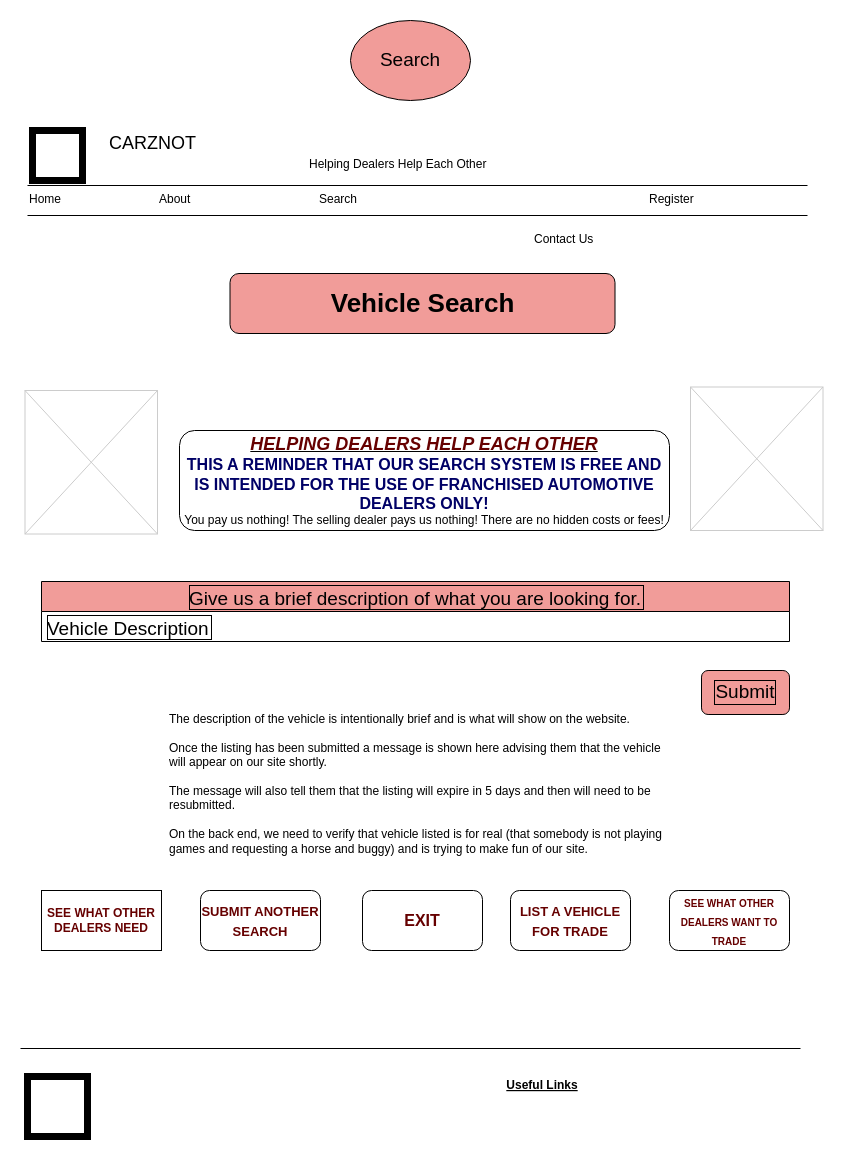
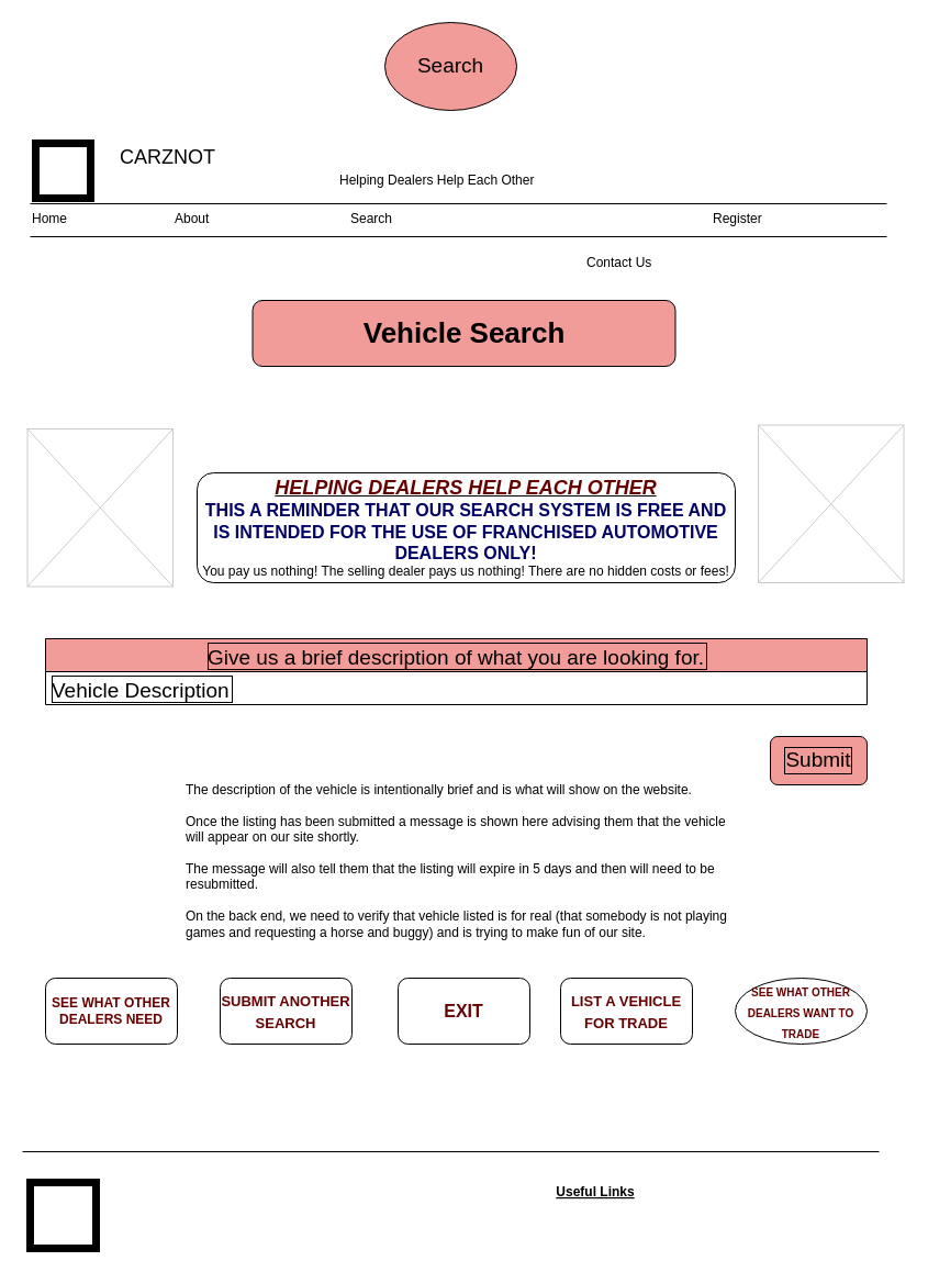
  <mxCell id="0" />
  <mxCell id="1" parent="0" />
  <mxCell id="2" value="CARZNOT" style="text;spacingTop=-5;fontSize=18;fontStyle=0" parent="1" vertex="1"><mxGeometry x="107" y="130" width="230" height="20" as="geometry" /></mxCell>
  <mxCell id="3" value="" style="line;strokeWidth=1" parent="1" vertex="1"><mxGeometry x="27" y="180" width="780" height="10" as="geometry" /></mxCell>
  <mxCell id="4" value="" style="line;strokeWidth=1" parent="1" vertex="1"><mxGeometry x="27" y="210" width="780" height="10" as="geometry" /></mxCell>
  <mxCell id="5" value="Home" style="text;spacingTop=-5;" parent="1" vertex="1"><mxGeometry x="27" y="190" width="30" height="20" as="geometry" /></mxCell>
  <mxCell id="6" value="About" style="text;spacingTop=-5;" parent="1" vertex="1"><mxGeometry x="157" y="190" width="30" height="20" as="geometry" /></mxCell>
  <mxCell id="7" value="Contact Us" style="text;spacingTop=-5;" parent="1" vertex="1"><mxGeometry x="532" y="230" width="30" height="20" as="geometry" /></mxCell>
  <mxCell id="8" value="Search" style="text;spacingTop=-5;" parent="1" vertex="1"><mxGeometry x="317" y="190" width="30" height="20" as="geometry" /></mxCell>
  <mxCell id="9" value="" style="verticalLabelPosition=bottom;verticalAlign=top;strokeWidth=1;shape=mxgraph.mockup.graphics.iconGrid;strokeColor=#CCCCCC;gridSize=1,1;" parent="1" vertex="1"><mxGeometry x="24.5" y="390" width="132.5" height="143.5" as="geometry" /></mxCell>
  <mxCell id="10" value="Register" style="text;spacingTop=-5;" parent="1" vertex="1"><mxGeometry x="647" y="190" width="30" height="20" as="geometry" /></mxCell>
  <mxCell id="11" value="Helping Dealers Help Each Other" style="text;spacingTop=-5;" parent="1" vertex="1"><mxGeometry x="307" y="155" width="30" height="20" as="geometry" /></mxCell>
  <mxCell id="12" value="" style="line;strokeWidth=1" parent="1" vertex="1"><mxGeometry x="20" y="1043" width="780" height="10" as="geometry" /></mxCell>
  <mxCell id="13" value="Logo" style="text;spacingTop=-5;align=center" parent="1" vertex="1"><mxGeometry x="37" y="1086" width="40" height="40" as="geometry" /></mxCell>
  <mxCell id="14" value="" style="whiteSpace=wrap;html=1;aspect=fixed;strokeWidth=7;" parent="1" vertex="1"><mxGeometry x="27" y="1076" width="60" height="60" as="geometry" /></mxCell>
  <mxCell id="15" value="" style="whiteSpace=wrap;html=1;aspect=fixed;strokeWidth=7;" parent="1" vertex="1"><mxGeometry x="32" y="130" width="50" height="50" as="geometry" /></mxCell>
  <mxCell id="16" value="Useful Links" style="text;spacingTop=-5;align=center;fontStyle=5" parent="1" vertex="1"><mxGeometry x="522" y="1076" width="40" height="30" as="geometry" /></mxCell>
  <mxCell id="17" value="&lt;span style=&quot;font-size: 19px;&quot;&gt;Search&lt;/span&gt;" style="ellipse;whiteSpace=wrap;html=1;fillColor=#F19C99;" parent="1" vertex="1"><mxGeometry x="350" y="20" width="120" height="80" as="geometry" /></mxCell>
  <mxCell id="18" value="Vehicle Search" style="rounded=1;whiteSpace=wrap;html=1;fontSize=26;fillColor=#F19C99;fontStyle=1" parent="1" vertex="1"><mxGeometry x="229.5" y="273" width="385" height="60" as="geometry" /></mxCell>
  <mxCell id="19" value="Give us a brief description of what you are looking for." style="swimlane;fontStyle=0;childLayout=stackLayout;horizontal=1;startSize=30;horizontalStack=0;resizeParent=1;resizeParentMax=0;resizeLast=0;collapsible=1;marginBottom=0;labelBorderColor=default;fontSize=19;fillColor=#F19C99;" parent="1" vertex="1"><mxGeometry x="41" y="581" width="748" height="60" as="geometry" /></mxCell>
  <mxCell id="20" value="Vehicle Description" style="text;strokeColor=none;fillColor=none;align=left;verticalAlign=middle;spacingLeft=4;spacingRight=4;overflow=hidden;points=[[0,0.5],[1,0.5]];portConstraint=eastwest;rotatable=0;labelBorderColor=default;fontSize=19;" parent="19" vertex="1"><mxGeometry y="30" width="748" height="30" as="geometry" /></mxCell>
  <mxCell id="21" value="The description of the vehicle is intentionally brief and is what will show on the website.&#10;&#10;Once the listing has been submitted a message is shown here advising them that the vehicle will appear on our site shortly.&#10;&#10;The message will also tell them that the listing will expire in 5 days and then will need to be resubmitted.&#10;&#10;On the back end, we need to verify that vehicle listed is for real (that somebody is not playing games and requesting a horse and buggy) and is trying to make fun of our site.&#10;&#10;&#10;" style="text;spacingTop=-5;whiteSpace=wrap;align=left" parent="1" vertex="1"><mxGeometry x="167" y="710" width="510" height="163" as="geometry" /></mxCell>
  <mxCell id="22" value="Submit" style="rounded=1;whiteSpace=wrap;html=1;labelBorderColor=default;fontSize=19;fillColor=#F19C99;" parent="1" vertex="1"><mxGeometry x="701" y="670" width="88" height="44" as="geometry" /></mxCell>
  <mxCell id="23" value="&lt;u style=&quot;font-size: 18px;&quot;&gt;&lt;b style=&quot;&quot;&gt;&lt;i style=&quot;&quot;&gt;&lt;font color=&quot;#660000&quot;&gt;HELPING DEALERS HELP EACH OTHER&lt;/font&gt;&lt;/i&gt;&lt;/b&gt;&lt;/u&gt;&lt;br&gt;&lt;b style=&quot;color: rgb(0, 0, 102);&quot;&gt;&lt;font style=&quot;font-size: 16px;&quot;&gt;THIS A REMINDER THAT OUR SEARCH SYSTEM IS FREE AND IS INTENDED FOR THE USE OF FRANCHISED AUTOMOTIVE DEALERS ONLY!&lt;br&gt;&lt;/font&gt;&lt;/b&gt;You pay us nothing! The selling dealer pays us nothing! There are no hidden costs or fees!" style="rounded=1;whiteSpace=wrap;html=1;" parent="1" vertex="1"><mxGeometry x="179" y="430" width="490" height="100" as="geometry" /></mxCell>
- <mxCell id="24" value="SEE WHAT OTHER DEALERS NEED" style="whiteSpace=wrap;html=1;fontSize=12;fontColor=#660000;fontStyle=1;labelBackgroundColor=default;rounded=0;" parent="1" vertex="1"><mxGeometry x="41" y="890" width="120" height="60" as="geometry" /></mxCell>
- <mxCell id="25" value="&lt;font style=&quot;font-size: 10px;&quot;&gt;&lt;b&gt;SEE WHAT OTHER DEALERS WANT TO TRADE&lt;/b&gt;&lt;/font&gt;" style="rounded=1;whiteSpace=wrap;html=1;fontSize=16;fontColor=#660000;" parent="1" vertex="1"><mxGeometry x="669" y="890" width="120" height="60" as="geometry" /></mxCell>
+ <mxCell id="24" value="SEE WHAT OTHER DEALERS NEED" style="rounded=1;whiteSpace=wrap;html=1;fontSize=12;fontColor=#660000;fontStyle=1;labelBackgroundColor=default;" parent="1" vertex="1"><mxGeometry x="41" y="890" width="120" height="60" as="geometry" /></mxCell>
+ <mxCell id="25" value="&lt;font style=&quot;font-size: 10px;&quot;&gt;&lt;b&gt;SEE WHAT OTHER DEALERS WANT TO TRADE&lt;/b&gt;&lt;/font&gt;" style="ellipse;whiteSpace=wrap;html=1;fontSize=16;fontColor=#660000;" parent="1" vertex="1"><mxGeometry x="669" y="890" width="120" height="60" as="geometry" /></mxCell>
  <mxCell id="26" value="&lt;font style=&quot;font-size: 13px;&quot;&gt;&lt;b&gt;SUBMIT ANOTHER SEARCH&lt;/b&gt;&lt;/font&gt;" style="rounded=1;whiteSpace=wrap;html=1;fontSize=16;fontColor=#660000;" parent="1" vertex="1"><mxGeometry x="200" y="890" width="120" height="60" as="geometry" /></mxCell>
  <mxCell id="27" value="&lt;font style=&quot;font-size: 13px;&quot;&gt;&lt;b&gt;LIST A VEHICLE FOR TRADE&lt;/b&gt;&lt;/font&gt;" style="rounded=1;whiteSpace=wrap;html=1;fontSize=16;fontColor=#660000;" parent="1" vertex="1"><mxGeometry x="510" y="890" width="120" height="60" as="geometry" /></mxCell>
  <mxCell id="28" value="EXIT" style="rounded=1;whiteSpace=wrap;html=1;fontSize=16;fontColor=#660000;fontStyle=1" parent="1" vertex="1"><mxGeometry x="362" y="890" width="120" height="60" as="geometry" /></mxCell>
  <mxCell id="29" value="" style="verticalLabelPosition=bottom;verticalAlign=top;strokeWidth=1;shape=mxgraph.mockup.graphics.iconGrid;strokeColor=#CCCCCC;gridSize=1,1;" vertex="1" parent="1"><mxGeometry x="690" y="386.5" width="132.5" height="143.5" as="geometry" /></mxCell>
